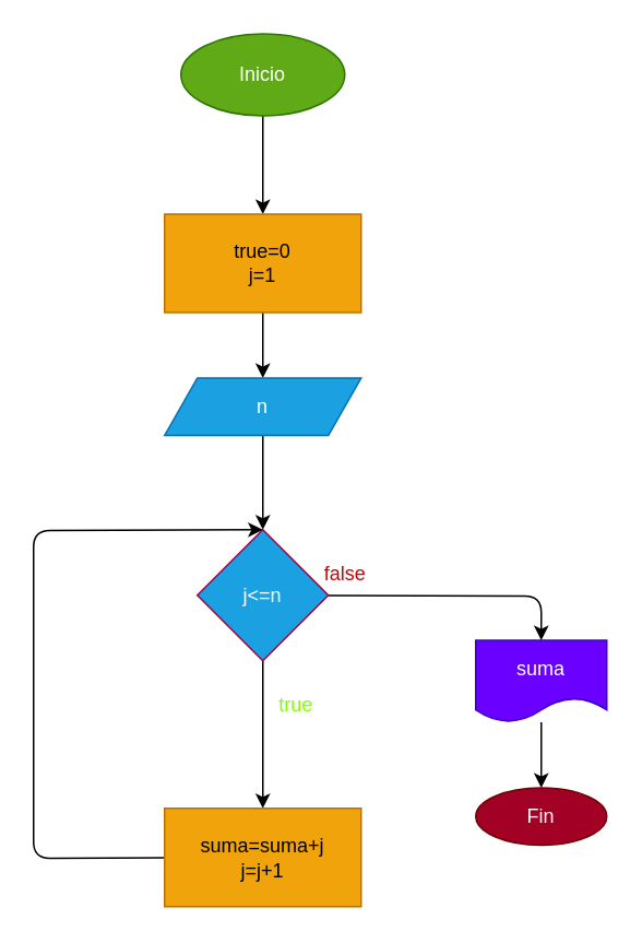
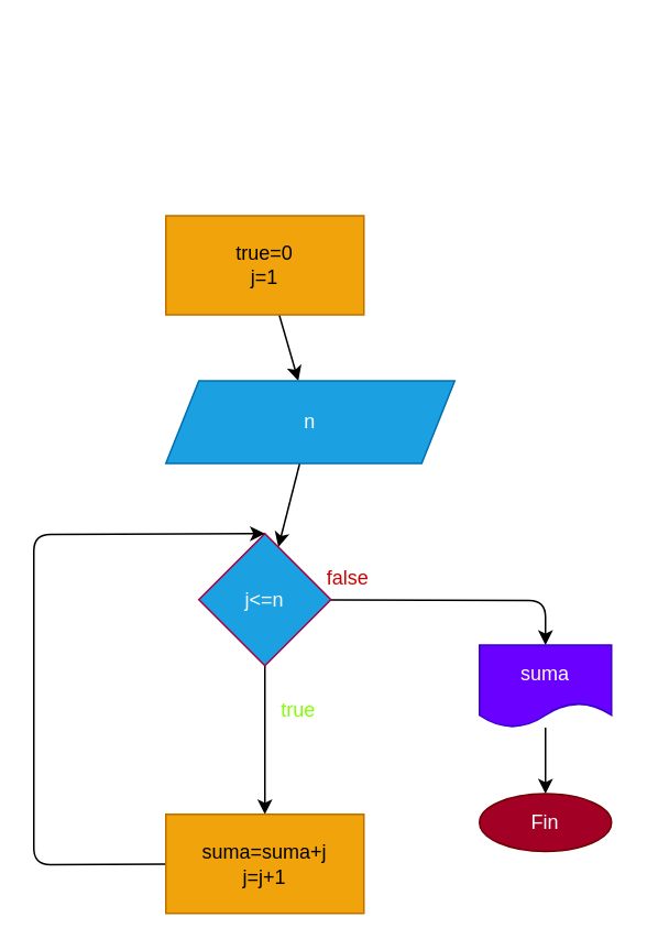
  <mxCell id="0" />
  <mxCell id="1" parent="0" />
- <mxCell id="2" value="" style="edgeStyle=none;html=1;" edge="1" parent="1" source="3" target="5"><mxGeometry relative="1" as="geometry" /></mxCell>
- <mxCell id="3" value="Inicio" style="ellipse;whiteSpace=wrap;html=1;fillColor=#60a917;fontColor=#ffffff;strokeColor=#2D7600;" vertex="1" parent="1"><mxGeometry x="110" y="20" width="100" height="50" as="geometry" /></mxCell>
  <mxCell id="4" value="" style="edgeStyle=none;html=1;" edge="1" parent="1" source="5" target="7"><mxGeometry relative="1" as="geometry" /></mxCell>
  <mxCell id="5" value="true=0&lt;br&gt;j=1" style="whiteSpace=wrap;html=1;fillColor=#f0a30a;strokeColor=#BD7000;fontColor=#000000;" vertex="1" parent="1"><mxGeometry x="100" y="130" width="120" height="60" as="geometry" /></mxCell>
  <mxCell id="6" value="" style="edgeStyle=none;html=1;" edge="1" parent="1" source="7" target="10"><mxGeometry relative="1" as="geometry" /></mxCell>
- <mxCell id="7" value="n" style="shape=parallelogram;perimeter=parallelogramPerimeter;whiteSpace=wrap;html=1;fixedSize=1;fillColor=#1ba1e2;strokeColor=#006EAF;fontColor=#ffffff;" vertex="1" parent="1"><mxGeometry x="100" y="230" width="120" height="35" as="geometry" /></mxCell>
+ <mxCell id="7" value="n" style="shape=parallelogram;perimeter=parallelogramPerimeter;whiteSpace=wrap;html=1;fixedSize=1;fillColor=#1ba1e2;strokeColor=#006EAF;fontColor=#ffffff;" vertex="1" parent="1"><mxGeometry x="100" y="230" width="175" height="50" as="geometry" /></mxCell>
  <mxCell id="8" value="" style="edgeStyle=none;html=1;" edge="1" parent="1" source="10" target="12"><mxGeometry relative="1" as="geometry" /></mxCell>
  <mxCell id="9" style="edgeStyle=none;html=1;" edge="1" parent="1" source="10" target="14"><mxGeometry relative="1" as="geometry"><Array as="points"><mxPoint x="330" y="363" /></Array></mxGeometry></mxCell>
  <mxCell id="10" value="j&amp;lt;=n" style="rhombus;whiteSpace=wrap;html=1;fillColor=#1ba1e2;strokeColor=#A50040;fontColor=#ffffff;" vertex="1" parent="1"><mxGeometry x="120" y="322.5" width="80" height="80" as="geometry" /></mxCell>
  <mxCell id="11" style="edgeStyle=none;html=1;entryX=0.5;entryY=0;entryDx=0;entryDy=0;" edge="1" parent="1" source="12" target="10"><mxGeometry relative="1" as="geometry"><Array as="points"><mxPoint x="20" y="523" /><mxPoint x="20" y="323" /></Array></mxGeometry></mxCell>
  <mxCell id="12" value="suma=suma+j&lt;br&gt;j=j+1" style="whiteSpace=wrap;html=1;fillColor=#f0a30a;strokeColor=#BD7000;fontColor=#000000;" vertex="1" parent="1"><mxGeometry x="100" y="492.5" width="120" height="60" as="geometry" /></mxCell>
  <mxCell id="13" value="" style="edgeStyle=none;html=1;" edge="1" parent="1" source="14" target="15"><mxGeometry relative="1" as="geometry" /></mxCell>
  <mxCell id="14" value="suma" style="shape=document;whiteSpace=wrap;html=1;boundedLbl=1;fillColor=#6a00ff;fontColor=#ffffff;strokeColor=#3700CC;" vertex="1" parent="1"><mxGeometry x="290" y="390" width="80" height="50" as="geometry" /></mxCell>
  <mxCell id="15" value="Fin" style="ellipse;whiteSpace=wrap;html=1;fillColor=#a20025;strokeColor=#6F0000;fontColor=#ffffff;" vertex="1" parent="1"><mxGeometry x="290" y="480" width="80" height="35" as="geometry" /></mxCell>
  <mxCell id="16" value="false" style="text;html=1;align=center;verticalAlign=middle;resizable=0;points=[];autosize=1;strokeColor=none;fillColor=none;fontColor=#CC0000;" vertex="1" parent="1"><mxGeometry x="190" y="340" width="40" height="20" as="geometry" /></mxCell>
  <mxCell id="17" value="true" style="text;html=1;align=center;verticalAlign=middle;resizable=0;points=[];autosize=1;strokeColor=none;fillColor=none;fontColor=#80FF00;" vertex="1" parent="1"><mxGeometry x="160" y="420" width="40" height="20" as="geometry" /></mxCell>
